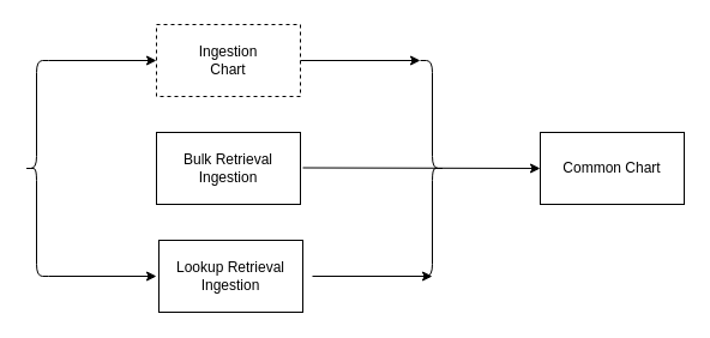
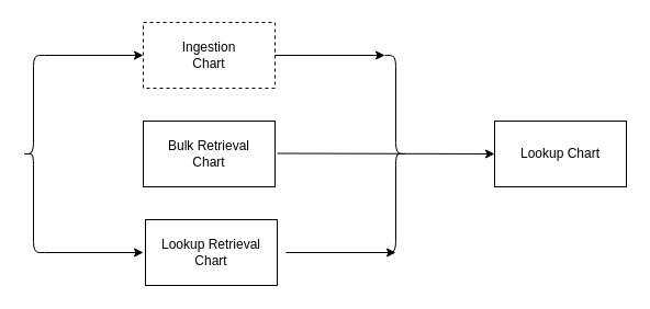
  <mxCell id="0" />
  <mxCell id="1" parent="0" />
  <mxCell id="2" value="" style="shape=curlyBracket;whiteSpace=wrap;html=1;rounded=1;" vertex="1" parent="1"><mxGeometry x="20" y="50" width="20" height="180" as="geometry" /></mxCell>
- <mxCell id="3" value="Bulk Retrieval&lt;br&gt;Ingestion" style="rounded=0;whiteSpace=wrap;html=1;" vertex="1" parent="1"><mxGeometry x="130" y="110" width="120" height="60" as="geometry" /></mxCell>
+ <mxCell id="3" value="Bulk Retrieval&lt;br&gt;Chart" style="rounded=0;whiteSpace=wrap;html=1;" vertex="1" parent="1"><mxGeometry x="130" y="110" width="120" height="60" as="geometry" /></mxCell>
  <mxCell id="4" value="Ingestion&lt;br&gt;Chart" style="rounded=0;whiteSpace=wrap;html=1;dashed=1;" vertex="1" parent="1"><mxGeometry x="130" y="20" width="120" height="60" as="geometry" /></mxCell>
- <mxCell id="5" value="Lookup Retrieval&lt;br&gt;Ingestion" style="rounded=0;whiteSpace=wrap;html=1;" vertex="1" parent="1"><mxGeometry x="132" y="200" width="120" height="60" as="geometry" /></mxCell>
+ <mxCell id="5" value="Lookup Retrieval&lt;br&gt;Chart" style="rounded=0;whiteSpace=wrap;html=1;" vertex="1" parent="1"><mxGeometry x="132" y="200" width="120" height="60" as="geometry" /></mxCell>
  <mxCell id="6" value="" style="endArrow=classic;html=1;entryX=0;entryY=0.5;entryDx=0;entryDy=0;" edge="1" parent="1" target="4"><mxGeometry width="50" height="50" relative="1" as="geometry"><mxPoint x="40" y="50" as="sourcePoint" /><mxPoint x="220" y="270" as="targetPoint" /></mxGeometry></mxCell>
  <mxCell id="7" value="" style="endArrow=classic;html=1;" edge="1" parent="1"><mxGeometry width="50" height="50" relative="1" as="geometry"><mxPoint x="40" y="230" as="sourcePoint" /><mxPoint x="130" y="230" as="targetPoint" /></mxGeometry></mxCell>
  <mxCell id="8" value="" style="shape=curlyBracket;whiteSpace=wrap;html=1;rounded=1;flipH=1;" vertex="1" parent="1"><mxGeometry x="350" y="50" width="20" height="180" as="geometry" /></mxCell>
  <mxCell id="9" value="" style="endArrow=classic;html=1;exitX=1;exitY=0.5;exitDx=0;exitDy=0;" edge="1" parent="1" source="4"><mxGeometry width="50" height="50" relative="1" as="geometry"><mxPoint x="170" y="290" as="sourcePoint" /><mxPoint x="350" y="50" as="targetPoint" /></mxGeometry></mxCell>
  <mxCell id="10" value="" style="endArrow=classic;html=1;exitX=1;exitY=0.5;exitDx=0;exitDy=0;" edge="1" parent="1"><mxGeometry width="50" height="50" relative="1" as="geometry"><mxPoint x="252" y="139.5" as="sourcePoint" /><mxPoint x="450" y="140" as="targetPoint" /></mxGeometry></mxCell>
  <mxCell id="11" value="" style="endArrow=classic;html=1;exitX=1;exitY=0.5;exitDx=0;exitDy=0;" edge="1" parent="1"><mxGeometry width="50" height="50" relative="1" as="geometry"><mxPoint x="260" y="230" as="sourcePoint" /><mxPoint x="360" y="230" as="targetPoint" /></mxGeometry></mxCell>
- <mxCell id="12" value="Common Chart" style="rounded=0;whiteSpace=wrap;html=1;" vertex="1" parent="1"><mxGeometry x="450" y="110" width="120" height="60" as="geometry" /></mxCell>
+ <mxCell id="12" value="Lookup Chart" style="rounded=0;whiteSpace=wrap;html=1;" vertex="1" parent="1"><mxGeometry x="450" y="110" width="120" height="60" as="geometry" /></mxCell>
